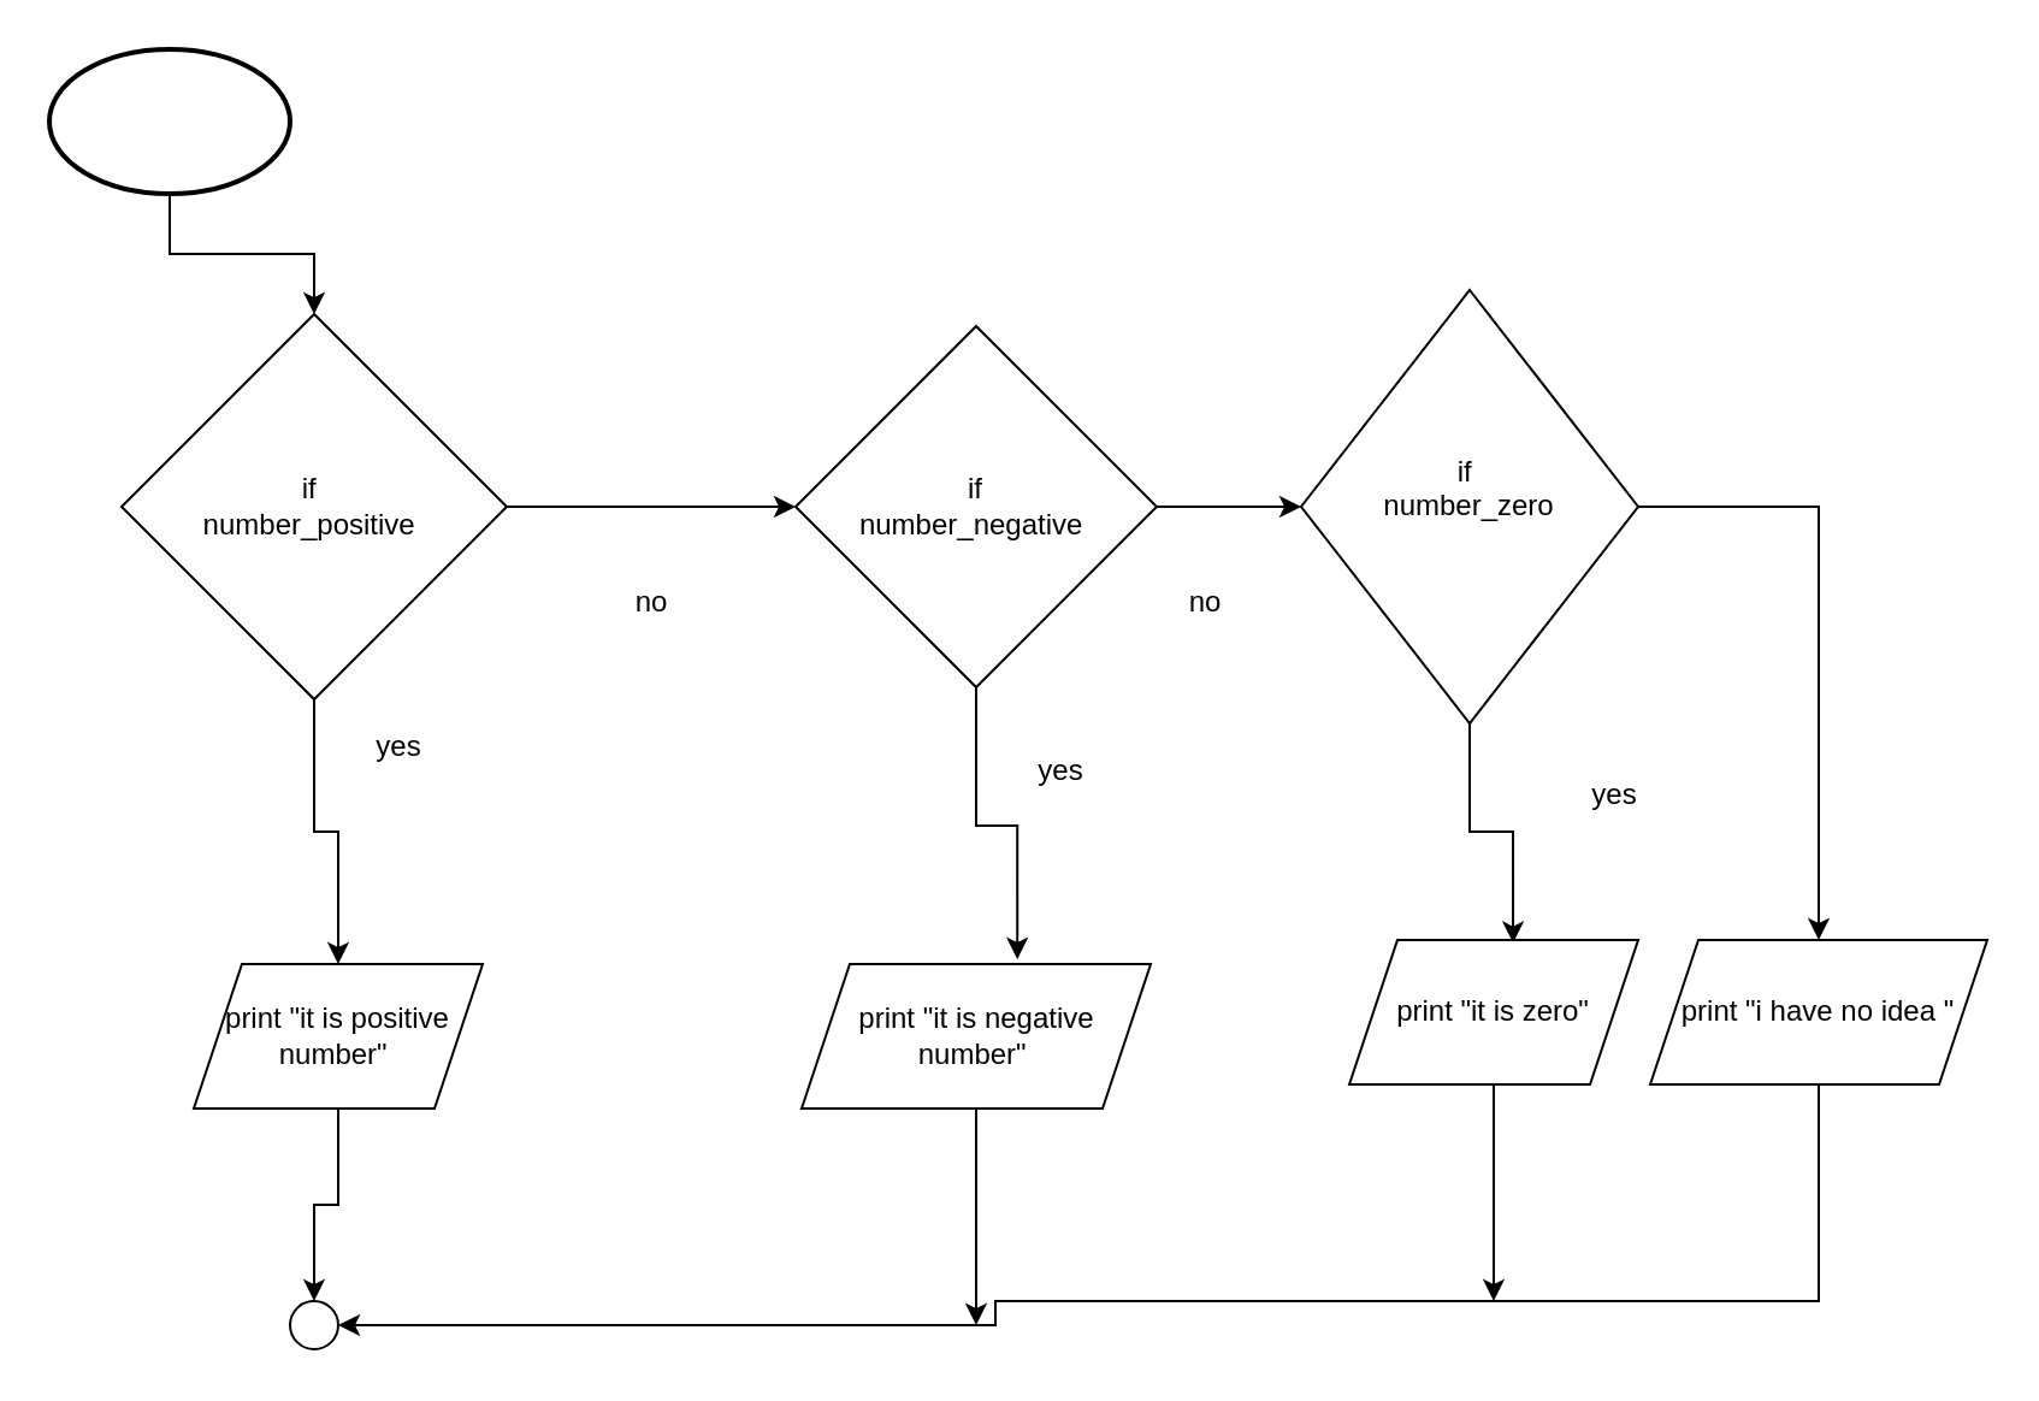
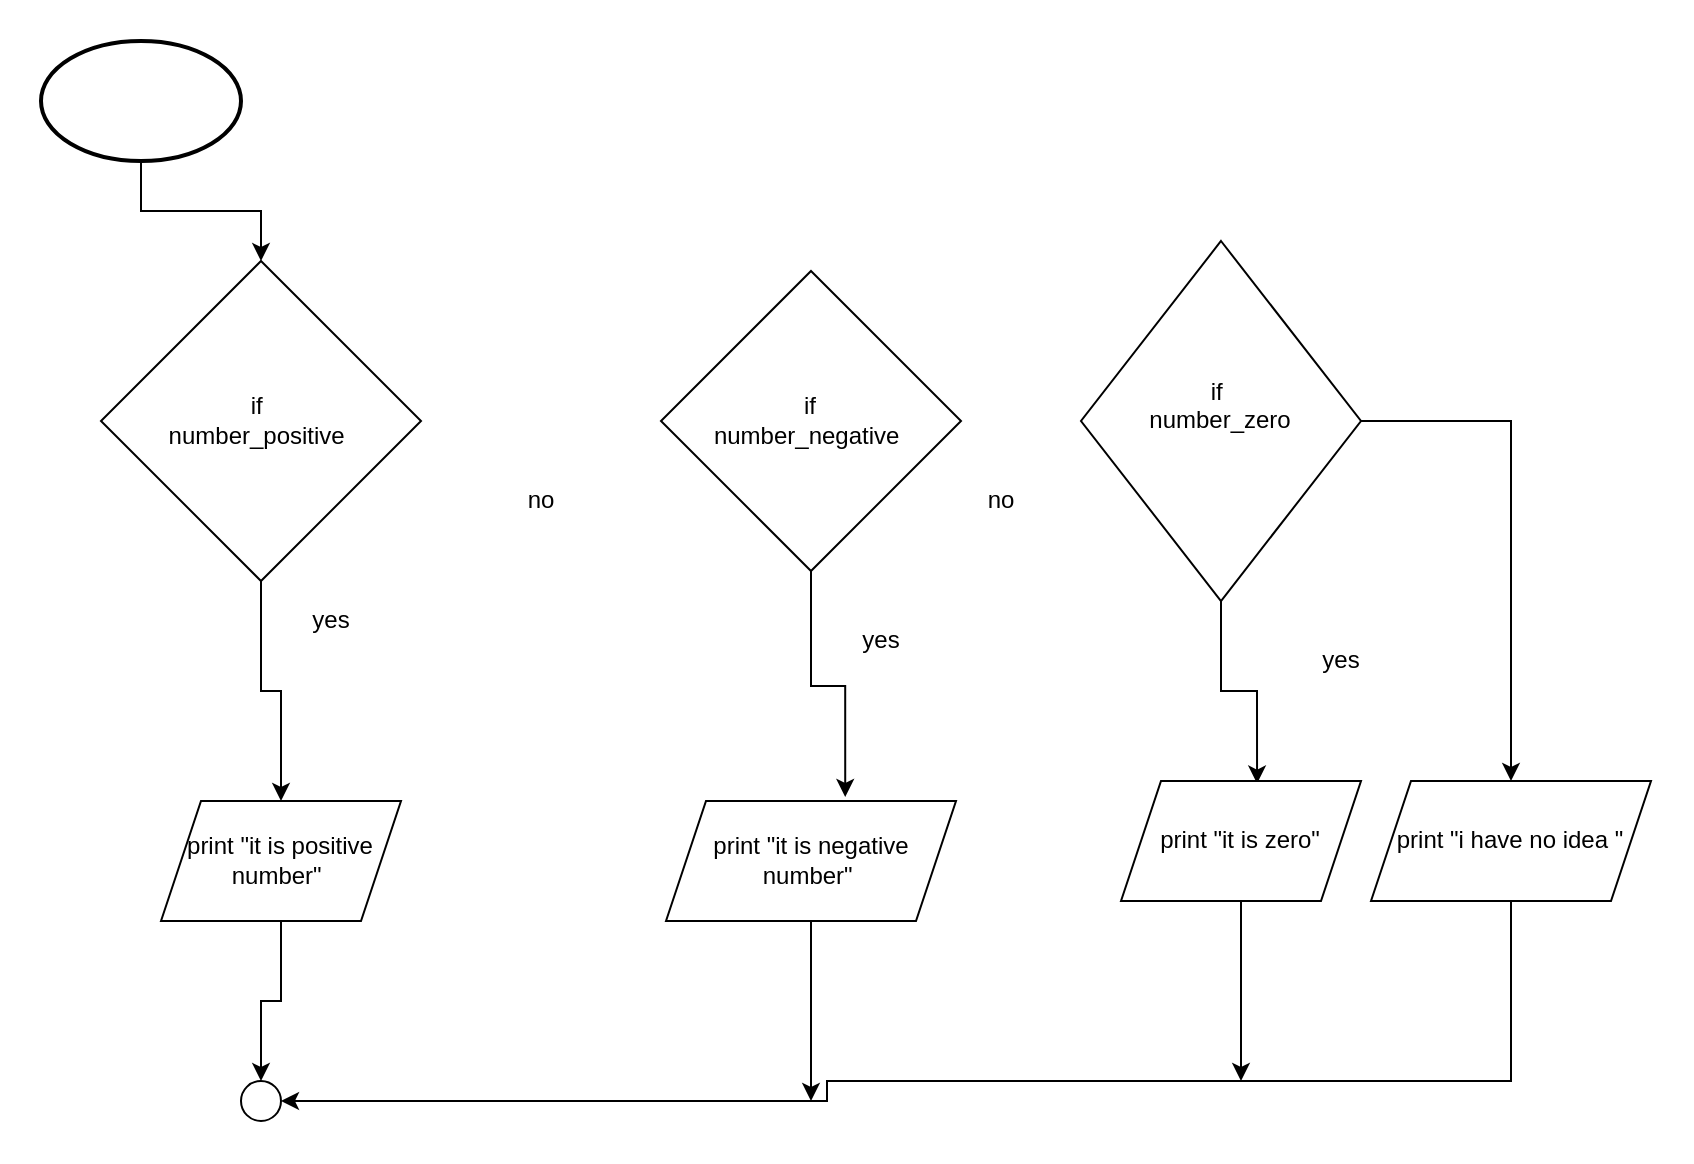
  <mxCell id="0" />
  <mxCell id="1" parent="0" />
  <mxCell id="2" style="edgeStyle=orthogonalEdgeStyle;rounded=0;html=1;entryX=0.5;entryY=0;entryDx=0;entryDy=0;" parent="1" source="4" target="8" edge="1"><mxGeometry relative="1" as="geometry" /></mxCell>
- <mxCell id="3" style="edgeStyle=orthogonalEdgeStyle;rounded=0;html=1;entryX=0;entryY=0.5;entryDx=0;entryDy=0;" parent="1" source="4" target="12" edge="1"><mxGeometry relative="1" as="geometry" /></mxCell>
  <mxCell id="4" value="if&amp;nbsp;&lt;br&gt;number_positive&amp;nbsp;" style="rhombus;whiteSpace=wrap;html=1;" parent="1" vertex="1"><mxGeometry x="50" y="130" width="160" height="160" as="geometry" /></mxCell>
  <mxCell id="5" value="" style="verticalLabelPosition=bottom;verticalAlign=top;html=1;shape=mxgraph.flowchart.on-page_reference;" parent="1" vertex="1"><mxGeometry x="40" y="100" height="10" as="geometry" /></mxCell>
  <mxCell id="6" value="" style="whiteSpace=wrap;html=1;" parent="1" vertex="1"><mxGeometry x="20" y="60" height="60" as="geometry" /></mxCell>
  <mxCell id="7" style="edgeStyle=orthogonalEdgeStyle;rounded=0;html=1;" parent="1" source="8" target="24" edge="1"><mxGeometry relative="1" as="geometry" /></mxCell>
  <mxCell id="8" value="print &quot;it is positive number&quot;&amp;nbsp;" style="shape=parallelogram;perimeter=parallelogramPerimeter;whiteSpace=wrap;html=1;fixedSize=1;" parent="1" vertex="1"><mxGeometry x="80" y="400" width="120" height="60" as="geometry" /></mxCell>
  <mxCell id="9" value="yes&lt;br&gt;" style="text;html=1;align=center;verticalAlign=middle;resizable=0;points=[];autosize=1;strokeColor=none;fillColor=none;" parent="1" vertex="1"><mxGeometry x="150" y="300" width="30" height="20" as="geometry" /></mxCell>
- <mxCell id="10" style="edgeStyle=orthogonalEdgeStyle;rounded=0;html=1;" parent="1" source="12" target="15" edge="1"><mxGeometry relative="1" as="geometry" /></mxCell>
  <mxCell id="11" style="edgeStyle=orthogonalEdgeStyle;rounded=0;html=1;entryX=0.618;entryY=-0.034;entryDx=0;entryDy=0;entryPerimeter=0;" parent="1" source="12" target="19" edge="1"><mxGeometry relative="1" as="geometry" /></mxCell>
  <mxCell id="12" value="if&lt;br&gt;number_negative&amp;nbsp;" style="rhombus;whiteSpace=wrap;html=1;" parent="1" vertex="1"><mxGeometry x="330" y="135" width="150" height="150" as="geometry" /></mxCell>
  <mxCell id="13" style="edgeStyle=orthogonalEdgeStyle;rounded=0;html=1;entryX=0.567;entryY=0.021;entryDx=0;entryDy=0;entryPerimeter=0;" parent="1" source="15" target="22" edge="1"><mxGeometry relative="1" as="geometry" /></mxCell>
  <mxCell id="14" style="edgeStyle=orthogonalEdgeStyle;rounded=0;html=1;entryX=0.5;entryY=0;entryDx=0;entryDy=0;" parent="1" source="15" target="26" edge="1"><mxGeometry relative="1" as="geometry" /></mxCell>
  <mxCell id="15" value="if&amp;nbsp;&lt;br&gt;number_zero&lt;br&gt;&amp;nbsp;" style="rhombus;whiteSpace=wrap;html=1;" parent="1" vertex="1"><mxGeometry x="540" y="120" width="140" height="180" as="geometry" /></mxCell>
  <mxCell id="16" value="no" style="text;html=1;align=center;verticalAlign=middle;resizable=0;points=[];autosize=1;strokeColor=none;fillColor=none;" parent="1" vertex="1"><mxGeometry x="255" y="240" width="30" height="20" as="geometry" /></mxCell>
  <mxCell id="17" value="no&lt;br&gt;" style="text;html=1;align=center;verticalAlign=middle;resizable=0;points=[];autosize=1;strokeColor=none;fillColor=none;" parent="1" vertex="1"><mxGeometry x="485" y="240" width="30" height="20" as="geometry" /></mxCell>
  <mxCell id="18" style="edgeStyle=orthogonalEdgeStyle;rounded=0;html=1;" parent="1" source="19" edge="1"><mxGeometry relative="1" as="geometry"><mxPoint x="405" y="550" as="targetPoint" /></mxGeometry></mxCell>
  <mxCell id="19" value="print &quot;it is negative number&quot;&amp;nbsp;" style="shape=parallelogram;perimeter=parallelogramPerimeter;whiteSpace=wrap;html=1;fixedSize=1;" parent="1" vertex="1"><mxGeometry x="332.5" y="400" width="145" height="60" as="geometry" /></mxCell>
  <mxCell id="20" value="yes" style="text;html=1;align=center;verticalAlign=middle;resizable=0;points=[];autosize=1;strokeColor=none;fillColor=none;" parent="1" vertex="1"><mxGeometry x="425" y="310" width="30" height="20" as="geometry" /></mxCell>
  <mxCell id="21" style="edgeStyle=orthogonalEdgeStyle;rounded=0;html=1;" parent="1" source="22" edge="1"><mxGeometry relative="1" as="geometry"><mxPoint x="620" y="540" as="targetPoint" /></mxGeometry></mxCell>
  <mxCell id="22" value="print &quot;it is zero&quot;" style="shape=parallelogram;perimeter=parallelogramPerimeter;whiteSpace=wrap;html=1;fixedSize=1;" parent="1" vertex="1"><mxGeometry x="560" y="390" width="120" height="60" as="geometry" /></mxCell>
  <mxCell id="23" value="yes" style="text;html=1;align=center;verticalAlign=middle;resizable=0;points=[];autosize=1;strokeColor=none;fillColor=none;" parent="1" vertex="1"><mxGeometry x="655" y="320" width="30" height="20" as="geometry" /></mxCell>
  <mxCell id="24" value="" style="ellipse;whiteSpace=wrap;html=1;aspect=fixed;" parent="1" vertex="1"><mxGeometry x="120" y="540" width="20" height="20" as="geometry" /></mxCell>
  <mxCell id="25" style="edgeStyle=orthogonalEdgeStyle;rounded=0;html=1;entryX=1;entryY=0.5;entryDx=0;entryDy=0;" parent="1" source="26" target="24" edge="1"><mxGeometry relative="1" as="geometry"><Array as="points"><mxPoint x="755" y="540" /><mxPoint x="413" y="540" /><mxPoint x="413" y="550" /></Array></mxGeometry></mxCell>
  <mxCell id="26" value="print &quot;i have no idea &quot;" style="shape=parallelogram;perimeter=parallelogramPerimeter;whiteSpace=wrap;html=1;fixedSize=1;" parent="1" vertex="1"><mxGeometry x="685" y="390" width="140" height="60" as="geometry" /></mxCell>
  <mxCell id="27" style="edgeStyle=orthogonalEdgeStyle;html=1;entryX=0.5;entryY=0;entryDx=0;entryDy=0;rounded=0;" edge="1" parent="1" source="28" target="4"><mxGeometry relative="1" as="geometry" /></mxCell>
  <mxCell id="28" value="" style="strokeWidth=2;html=1;shape=mxgraph.flowchart.start_1;whiteSpace=wrap;" vertex="1" parent="1"><mxGeometry x="20" y="20" width="100" height="60" as="geometry" /></mxCell>
